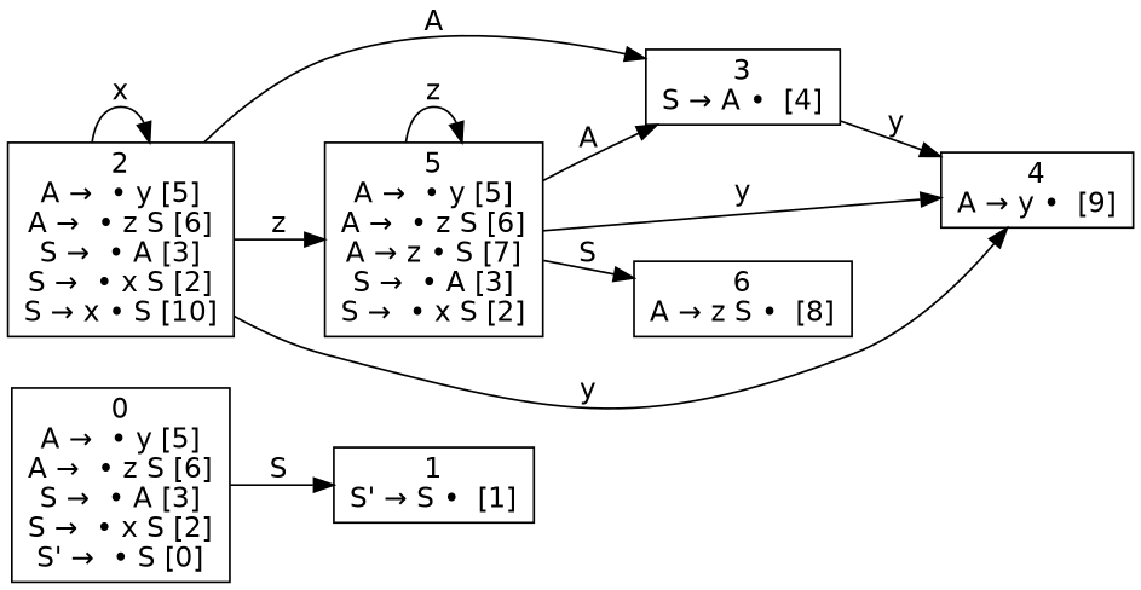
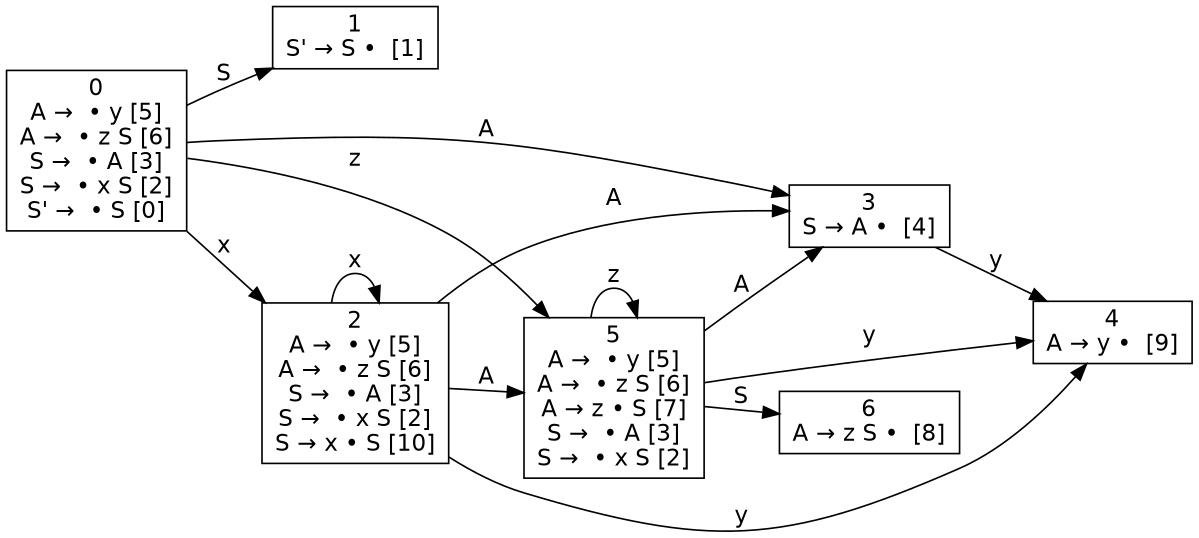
  digraph {
    rankdir=LR
    node [fontname=Helvetica shape=box]
    edge [fontname=Helvetica]
    n1 [label=<0<br />A →  • y [5]<br />A →  • z S [6]<br />S →  • A [3]<br />S →  • x S [2]<br />S' →  • S [0]>]
    n2 [label=<1<br />S' → S •  [1]>]
    n3 [label=<2<br />A →  • y [5]<br />A →  • z S [6]<br />S →  • A [3]<br />S →  • x S [2]<br />S → x • S [10]>]
    n4 [label=<3<br />S → A •  [4]>]
    n5 [label=<5<br />A →  • y [5]<br />A →  • z S [6]<br />A → z • S [7]<br />S →  • A [3]<br />S →  • x S [2]>]
    n6 [label=<4<br />A → y •  [9]>]
    n7 [label=<6<br />A → z S •  [8]>]
    n1 -> n2 [label=S]
+   n1 -> n3 [label=x]
+   n1 -> n4 [label=A]
+   n1 -> n5 [label=z]
    n3 -> n3 [label=x]
    n3 -> n4 [label=A]
-   n3 -> n5 [label=z]
+   n3 -> n5 [label=A]
    n3 -> n6 [label=y]
    n4 -> n6 [label=y]
    n5 -> n4 [label=A]
    n5 -> n5 [label=z]
    n5 -> n6 [label=y]
    n5 -> n7 [label=S]
  }
